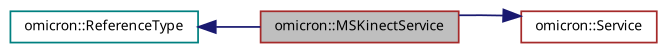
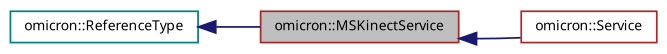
  digraph {
    rankdir=LR
    node [color=brown fontname="FreeSans.ttf" fontsize=8 shape=record]
    edge [color=midnightblue dir=back fontname="FreeSans.ttf" fontsize=8 labelfontname="FreeSans.ttf" labelfontsize=8 style=solid]
    n1 [fillcolor=grey75 fontcolor=black height=0.2 label="omicron::MSKinectService" style=filled width=0.4]
    n2 [height=0.2 label="omicron::Service" width=0.4]
    n3 [color=teal height=0.2 label="omicron::ReferenceType" width=0.4]
-   n2 -> n1
+   n1 -> n2
    n3 -> n1
  }
